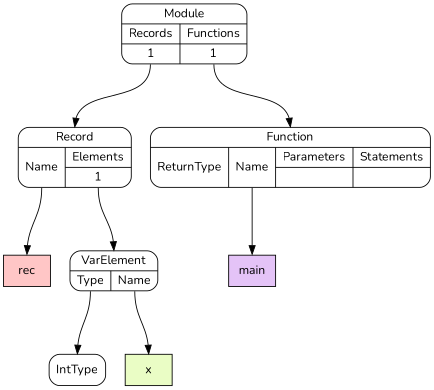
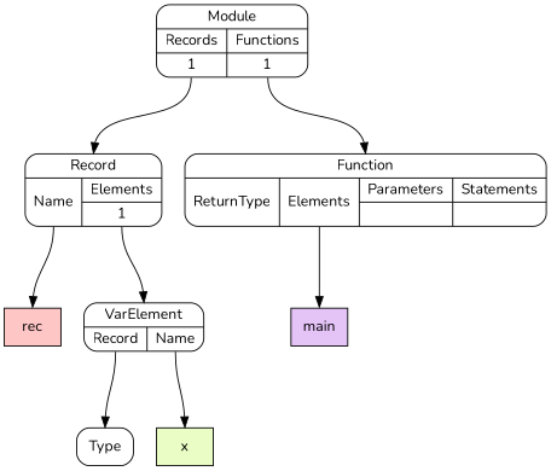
  digraph {
    fontname=Nunito
    nodesep=0.3
    ordering=out
    ranksep=1
    node [fillcolor=white fontname=Nunito shape=Mrecord style=filled]
    edge [fontname=Nunito headport=n tailport="p0:s"]
    n1 [fillcolor="#FFC6C6" label=rec shape=box]
-   n2 [label=IntType]
+   n2 [label=Type]
    n3 [fillcolor="#EAFDC5" label=x shape=box]
-   n4 [label="{VarElement|{<p0>Type|<p1>Name}}"]
+   n4 [label="{VarElement|{<p0>Record|<p1>Name}}"]
    n5 [label="{Record|{<p0>Name|{Elements|{<p1_0>1}}}}"]
    n6 [fillcolor="#E4C3F7" label=main shape=box]
-   n7 [label="{Function|{<p0>ReturnType|<p1>Name|{Parameters|{}}|{Statements|{}}}}"]
+   n7 [label="{Function|{<p0>ReturnType|<p1>Elements|{Parameters|{}}|{Statements|{}}}}"]
    n8 [label="{Module|{{Records|{<p0_0>1}}|{Functions|{<p1_0>1}}}}"]
    n4 -> n2
    n4 -> n3 [tailport="p1:s"]
    n5 -> n1
    n5 -> n4 [tailport="p1_0:s"]
    n7 -> n6 [tailport="p1:s"]
    n8 -> n5 [tailport="p0_0:s"]
    n8 -> n7 [tailport="p1_0:s"]
  }
